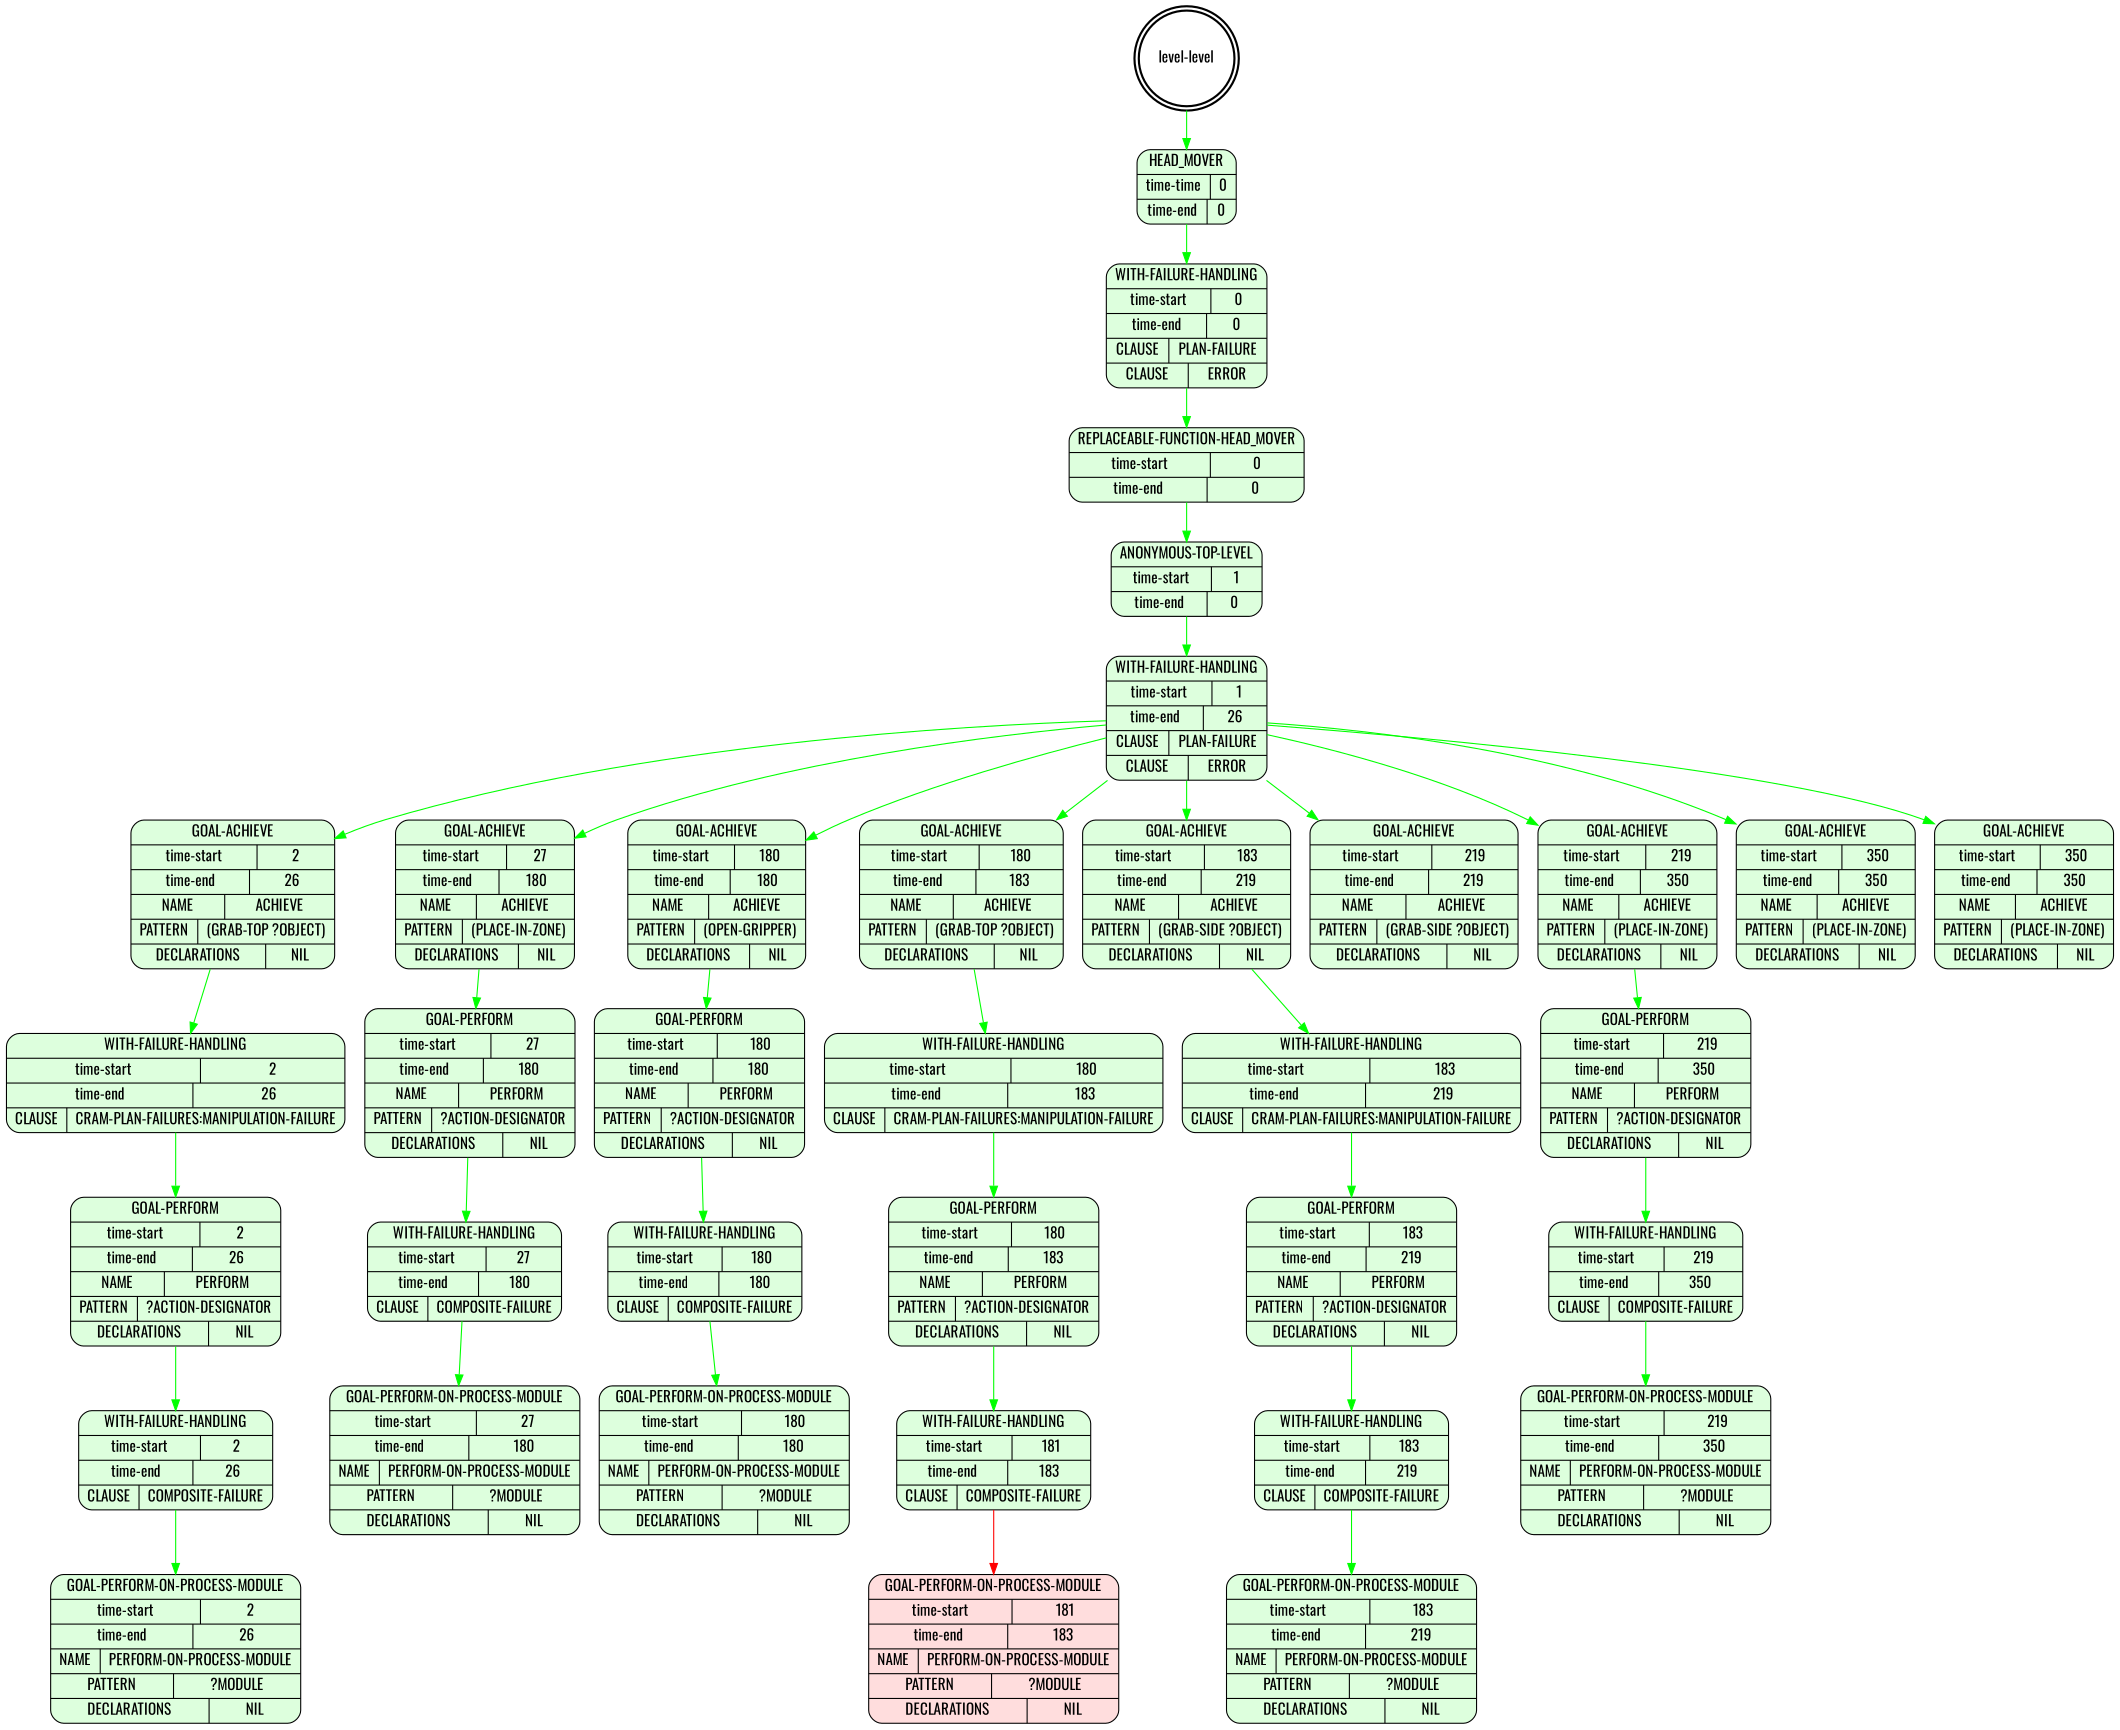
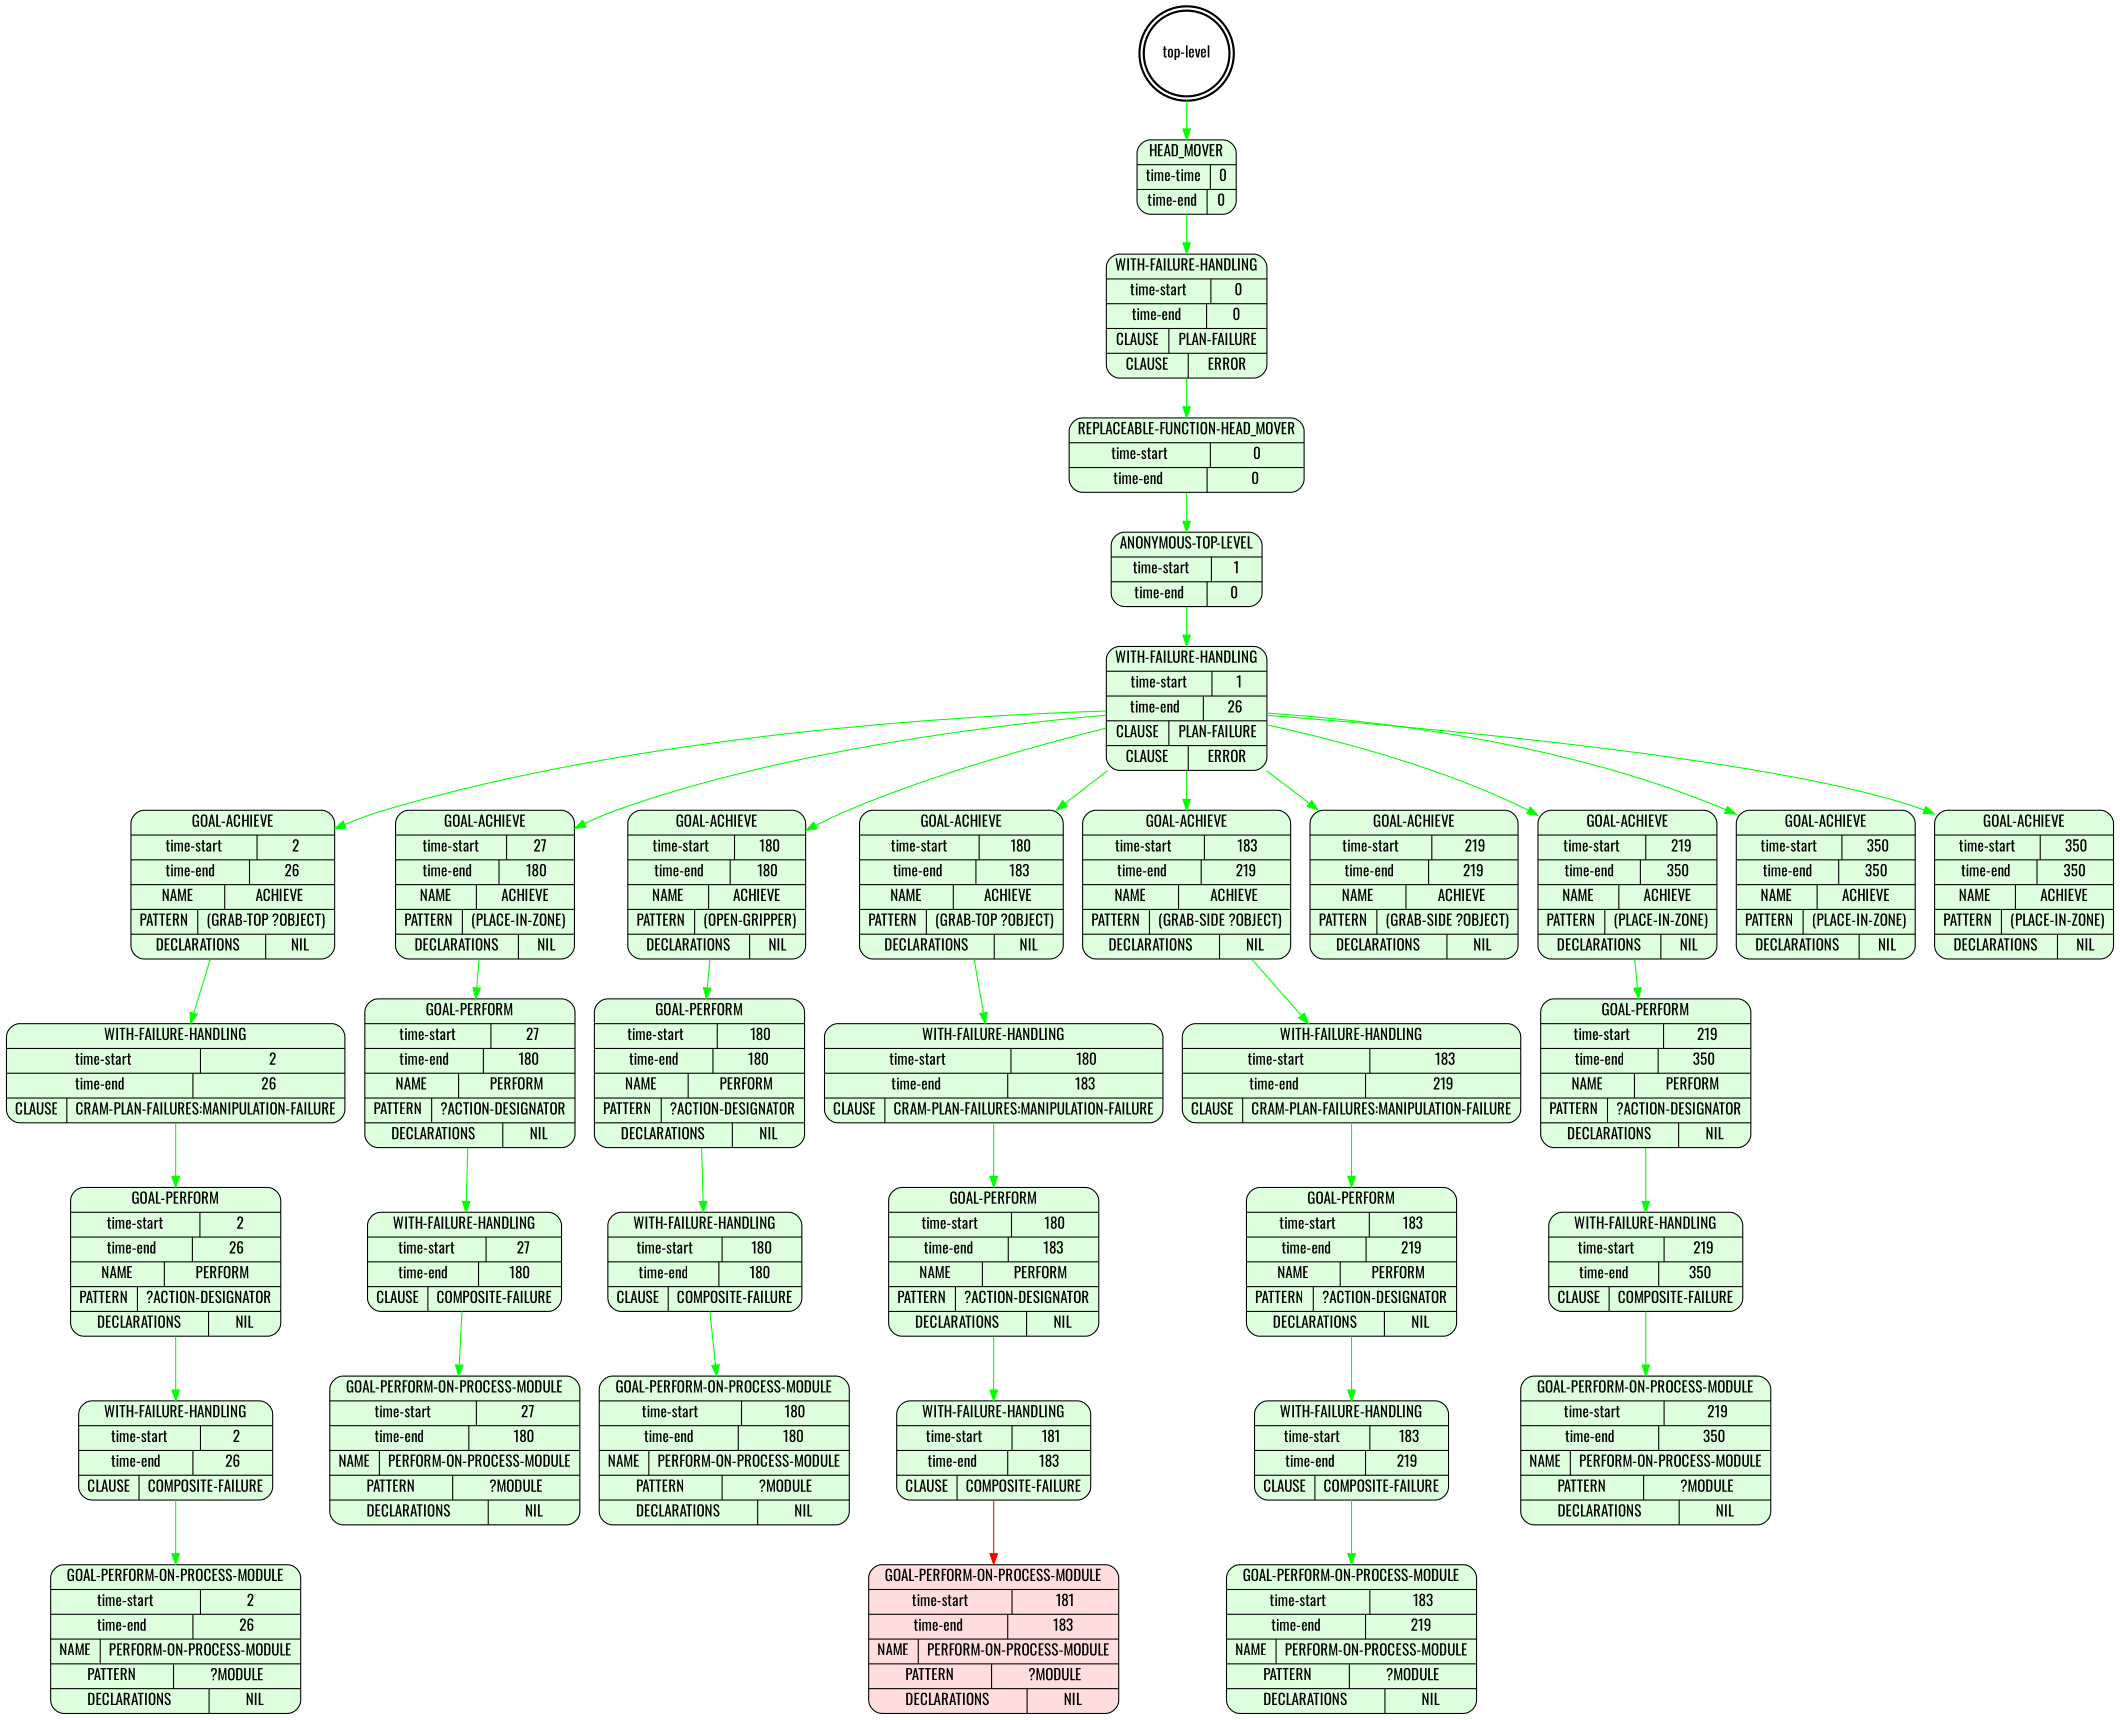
  digraph {
    fontname=Oswald
    node [fontname=Oswald shape=Mrecord style=filled fillcolor="#ddffdd"]
    edge [color=green fontname=Oswald]
-   n1 [label="level-level" shape=doublecircle style=bold fillcolor=""]
+   n1 [label="top-level" shape=doublecircle style=bold fillcolor=""]
    n2 [label="{HEAD_MOVER|{time-time | 0}|{time-end | 0}}"]
    n3 [label="{WITH-FAILURE-HANDLING|{time-start | 0}|{time-end | 0}|{CLAUSE | PLAN-FAILURE}|{CLAUSE | ERROR}}"]
    n4 [label="{REPLACEABLE-FUNCTION-HEAD_MOVER|{time-start | 0}|{time-end | 0}}"]
    n5 [label="{ANONYMOUS-TOP-LEVEL|{time-start | 1}|{time-end | 0}}"]
    n6 [label="{WITH-FAILURE-HANDLING|{time-start | 1}|{time-end | 26}|{CLAUSE | PLAN-FAILURE}|{CLAUSE | ERROR}}"]
    n7 [label="{GOAL-ACHIEVE|{time-start | 2}|{time-end | 26}|{NAME | ACHIEVE}|{PATTERN | (GRAB-TOP ?OBJECT)}|{DECLARATIONS | NIL}}"]
    n8 [label="{GOAL-ACHIEVE|{time-start | 27}|{time-end | 180}|{NAME | ACHIEVE}|{PATTERN | (PLACE-IN-ZONE)}|{DECLARATIONS | NIL}}"]
    n9 [label="{GOAL-ACHIEVE|{time-start | 180}|{time-end | 180}|{NAME | ACHIEVE}|{PATTERN | (OPEN-GRIPPER)}|{DECLARATIONS | NIL}}"]
    n10 [label="{GOAL-ACHIEVE|{time-start | 180}|{time-end | 183}|{NAME | ACHIEVE}|{PATTERN | (GRAB-TOP ?OBJECT)}|{DECLARATIONS | NIL}}"]
    n11 [label="{GOAL-ACHIEVE|{time-start | 183}|{time-end | 219}|{NAME | ACHIEVE}|{PATTERN | (GRAB-SIDE ?OBJECT)}|{DECLARATIONS | NIL}}"]
    n12 [label="{GOAL-ACHIEVE|{time-start | 219}|{time-end | 219}|{NAME | ACHIEVE}|{PATTERN | (GRAB-SIDE ?OBJECT)}|{DECLARATIONS | NIL}}"]
    n13 [label="{GOAL-ACHIEVE|{time-start | 219}|{time-end | 350}|{NAME | ACHIEVE}|{PATTERN | (PLACE-IN-ZONE)}|{DECLARATIONS | NIL}}"]
    n14 [label="{GOAL-ACHIEVE|{time-start | 350}|{time-end | 350}|{NAME | ACHIEVE}|{PATTERN | (PLACE-IN-ZONE)}|{DECLARATIONS | NIL}}"]
    n15 [label="{GOAL-ACHIEVE|{time-start | 350}|{time-end | 350}|{NAME | ACHIEVE}|{PATTERN | (PLACE-IN-ZONE)}|{DECLARATIONS | NIL}}"]
    n16 [label="{WITH-FAILURE-HANDLING|{time-start | 2}|{time-end | 26}|{CLAUSE | CRAM-PLAN-FAILURES:MANIPULATION-FAILURE}}"]
    n17 [label="{GOAL-PERFORM|{time-start | 27}|{time-end | 180}|{NAME | PERFORM}|{PATTERN | ?ACTION-DESIGNATOR}|{DECLARATIONS | NIL}}"]
    n18 [label="{GOAL-PERFORM|{time-start | 180}|{time-end | 180}|{NAME | PERFORM}|{PATTERN | ?ACTION-DESIGNATOR}|{DECLARATIONS | NIL}}"]
    n19 [label="{WITH-FAILURE-HANDLING|{time-start | 180}|{time-end | 183}|{CLAUSE | CRAM-PLAN-FAILURES:MANIPULATION-FAILURE}}"]
    n20 [label="{WITH-FAILURE-HANDLING|{time-start | 183}|{time-end | 219}|{CLAUSE | CRAM-PLAN-FAILURES:MANIPULATION-FAILURE}}"]
    n21 [label="{GOAL-PERFORM|{time-start | 219}|{time-end | 350}|{NAME | PERFORM}|{PATTERN | ?ACTION-DESIGNATOR}|{DECLARATIONS | NIL}}"]
    n22 [label="{GOAL-PERFORM|{time-start | 2}|{time-end | 26}|{NAME | PERFORM}|{PATTERN | ?ACTION-DESIGNATOR}|{DECLARATIONS | NIL}}"]
    n23 [label="{WITH-FAILURE-HANDLING|{time-start | 2}|{time-end | 26}|{CLAUSE | COMPOSITE-FAILURE}}"]
    n24 [label="{GOAL-PERFORM-ON-PROCESS-MODULE|{time-start | 2}|{time-end | 26}|{NAME | PERFORM-ON-PROCESS-MODULE}|{PATTERN | ?MODULE}|{DECLARATIONS | NIL}}"]
    n25 [label="{WITH-FAILURE-HANDLING|{time-start | 27}|{time-end | 180}|{CLAUSE | COMPOSITE-FAILURE}}"]
    n26 [label="{GOAL-PERFORM-ON-PROCESS-MODULE|{time-start | 27}|{time-end | 180}|{NAME | PERFORM-ON-PROCESS-MODULE}|{PATTERN | ?MODULE}|{DECLARATIONS | NIL}}"]
    n27 [label="{WITH-FAILURE-HANDLING|{time-start | 180}|{time-end | 180}|{CLAUSE | COMPOSITE-FAILURE}}"]
    n28 [label="{GOAL-PERFORM-ON-PROCESS-MODULE|{time-start | 180}|{time-end | 180}|{NAME | PERFORM-ON-PROCESS-MODULE}|{PATTERN | ?MODULE}|{DECLARATIONS | NIL}}"]
    n29 [label="{GOAL-PERFORM|{time-start | 180}|{time-end | 183}|{NAME | PERFORM}|{PATTERN | ?ACTION-DESIGNATOR}|{DECLARATIONS | NIL}}"]
    n30 [label="{WITH-FAILURE-HANDLING|{time-start | 181}|{time-end | 183}|{CLAUSE | COMPOSITE-FAILURE}}"]
    n31 [fillcolor="#ffdddd" label="{GOAL-PERFORM-ON-PROCESS-MODULE|{time-start | 181}|{time-end | 183}|{NAME | PERFORM-ON-PROCESS-MODULE}|{PATTERN | ?MODULE}|{DECLARATIONS | NIL}}"]
    n32 [label="{GOAL-PERFORM|{time-start | 183}|{time-end | 219}|{NAME | PERFORM}|{PATTERN | ?ACTION-DESIGNATOR}|{DECLARATIONS | NIL}}"]
    n33 [label="{WITH-FAILURE-HANDLING|{time-start | 183}|{time-end | 219}|{CLAUSE | COMPOSITE-FAILURE}}"]
    n34 [label="{GOAL-PERFORM-ON-PROCESS-MODULE|{time-start | 183}|{time-end | 219}|{NAME | PERFORM-ON-PROCESS-MODULE}|{PATTERN | ?MODULE}|{DECLARATIONS | NIL}}"]
    n35 [label="{WITH-FAILURE-HANDLING|{time-start | 219}|{time-end | 350}|{CLAUSE | COMPOSITE-FAILURE}}"]
    n36 [label="{GOAL-PERFORM-ON-PROCESS-MODULE|{time-start | 219}|{time-end | 350}|{NAME | PERFORM-ON-PROCESS-MODULE}|{PATTERN | ?MODULE}|{DECLARATIONS | NIL}}"]
    n1 -> n2
    n2 -> n3
    n3 -> n4
    n4 -> n5
    n5 -> n6
    n6 -> n7
    n6 -> n8
    n6 -> n9
    n6 -> n10
    n6 -> n11
    n6 -> n12
    n6 -> n13
    n6 -> n14
    n6 -> n15
    n7 -> n16
    n8 -> n17
    n9 -> n18
    n10 -> n19
    n11 -> n20
    n13 -> n21
    n16 -> n22
    n17 -> n25
    n18 -> n27
    n19 -> n29
    n20 -> n32
    n21 -> n35
    n22 -> n23
    n23 -> n24
    n25 -> n26
    n27 -> n28
    n29 -> n30
    n30 -> n31 [color=red]
    n32 -> n33
    n33 -> n34
    n35 -> n36
  }
